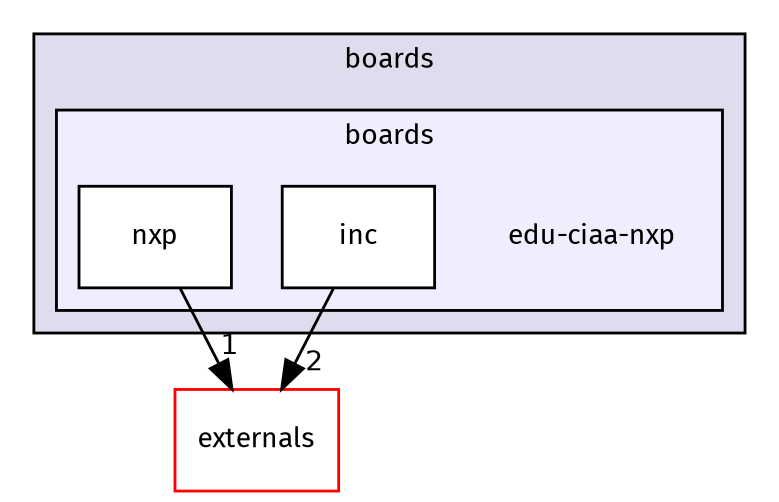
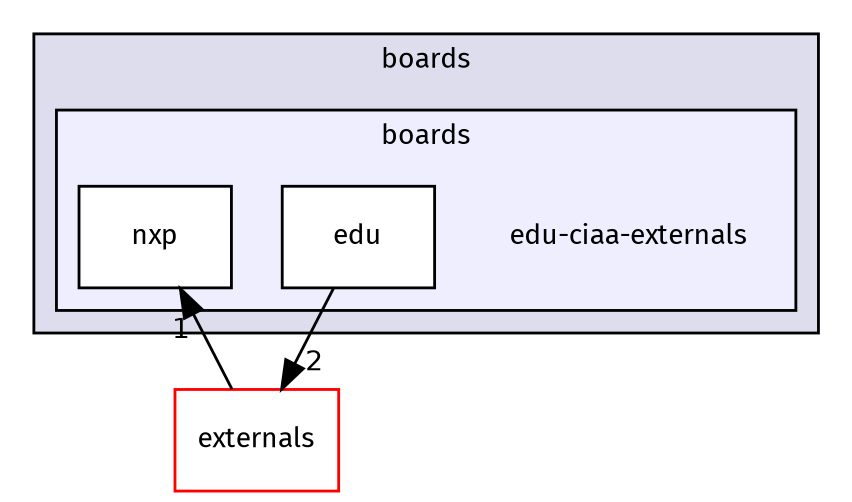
  digraph {
    compound=true
    fontname="Fira Sans"
    node [fontname="Fira Sans" fontsize=10 shape=box color=black fillcolor=white style=filled]
    edge [fontname="Fira Sans" labeldistance=1.5 labelfontname=Helvetica labelfontsize=10]
-   n1 [label="edu-ciaa-nxp" shape=plaintext color="" fillcolor="" style=""]
-   n2 [label=inc]
+   n1 [label="edu-ciaa-externals" shape=plaintext color="" fillcolor="" style=""]
+   n2 [label=edu]
    n3 [label=nxp]
    n4 [color=red label=externals]
    subgraph cluster_1 {
      bgcolor="#ddddee"
      fontsize=10
      label=boards
      pencolor=black
      subgraph cluster_2 {
        bgcolor="#eeeeff"
        fontsize=10
        label=boards
        pencolor=black
        n1
        n2
        n3
      }
    }
    n2 -> n4 [headlabel=2]
-   n3 -> n4 [headlabel=1]
+   n4 -> n3 [headlabel=1]
  }
